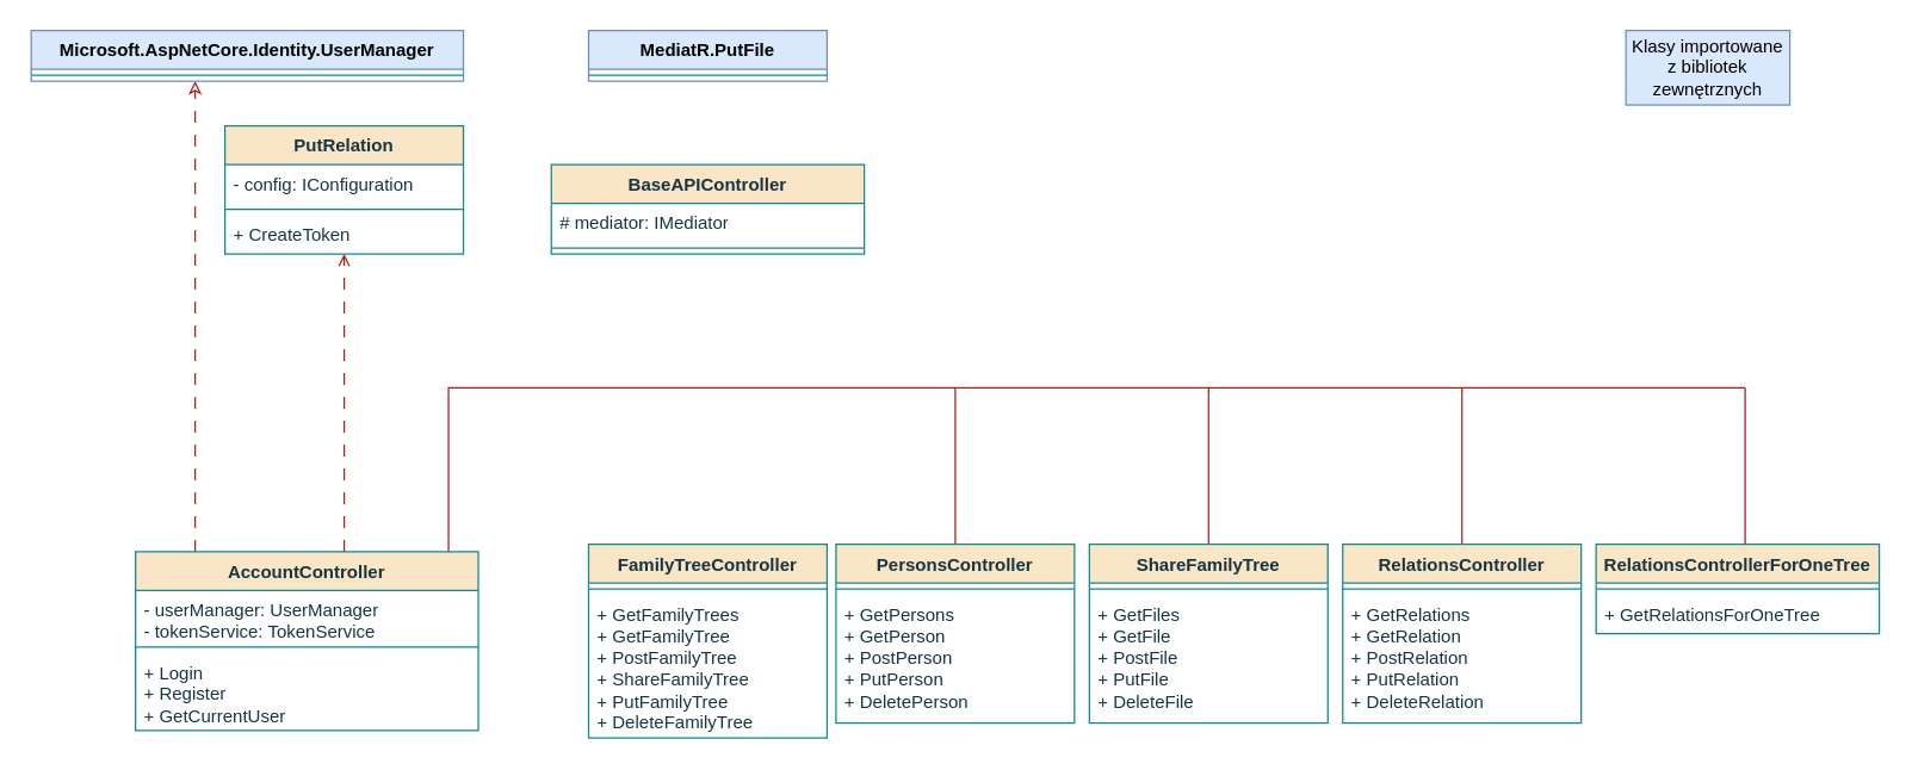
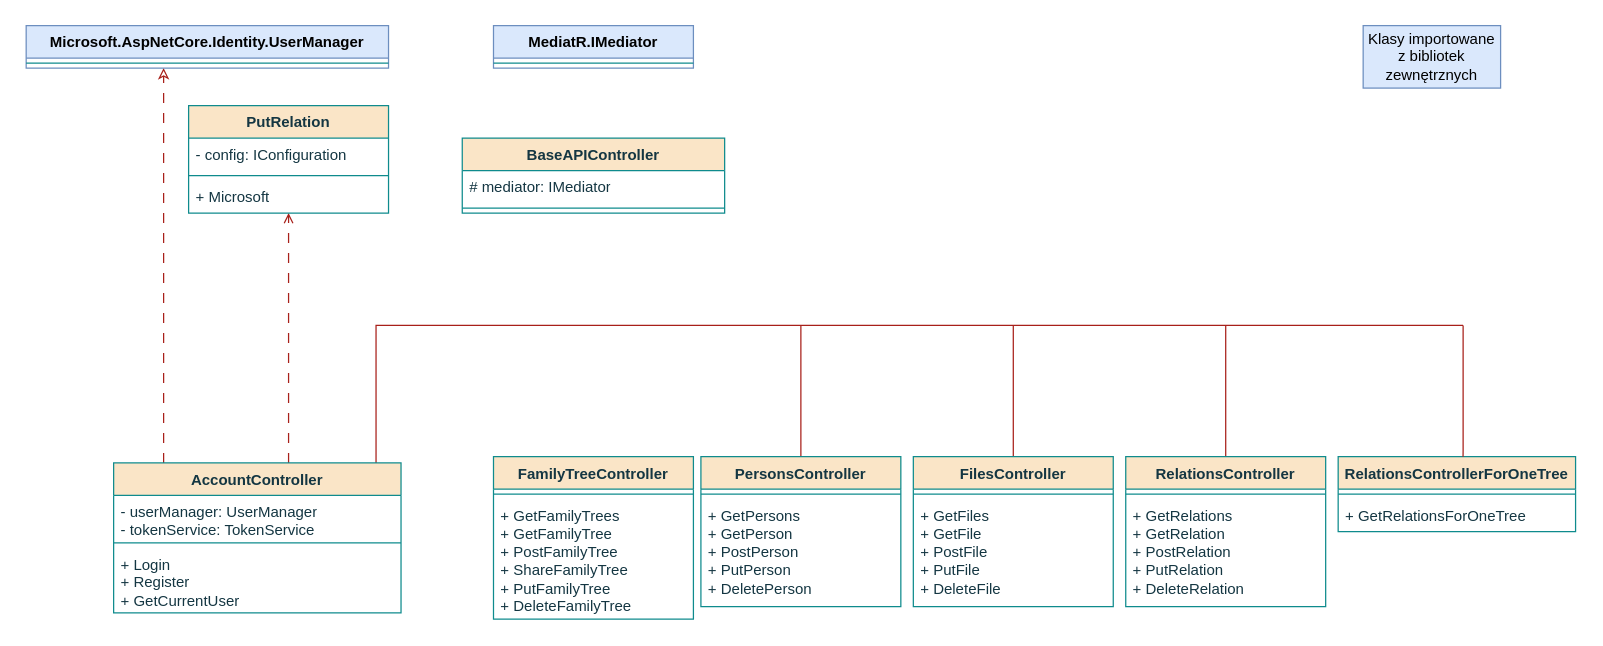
  <mxCell id="0" />
  <mxCell id="1" parent="0" />
  <mxCell id="2" value="BaseAPIController" style="swimlane;fontStyle=1;align=center;verticalAlign=top;childLayout=stackLayout;horizontal=1;startSize=26;horizontalStack=0;resizeParent=1;resizeParentMax=0;resizeLast=0;collapsible=1;marginBottom=0;whiteSpace=wrap;html=1;labelBackgroundColor=none;fillColor=#FAE5C7;strokeColor=#0F8B8D;fontColor=#143642;" vertex="1" parent="1"><mxGeometry x="369" y="110" width="210" height="60" as="geometry" /></mxCell>
  <mxCell id="3" value="# mediator: IMediator&lt;div&gt;&lt;br&gt;&lt;/div&gt;" style="text;strokeColor=none;fillColor=none;align=left;verticalAlign=top;spacingLeft=4;spacingRight=4;overflow=hidden;rotatable=0;points=[[0,0.5],[1,0.5]];portConstraint=eastwest;whiteSpace=wrap;html=1;labelBackgroundColor=none;fontColor=#143642;" vertex="1" parent="2"><mxGeometry y="26" width="210" height="26" as="geometry" /></mxCell>
  <mxCell id="4" value="" style="line;strokeWidth=1;fillColor=none;align=left;verticalAlign=middle;spacingTop=-1;spacingLeft=3;spacingRight=3;rotatable=0;labelPosition=right;points=[];portConstraint=eastwest;strokeColor=#0F8B8D;labelBackgroundColor=none;fontColor=#143642;" vertex="1" parent="2"><mxGeometry y="52" width="210" height="8" as="geometry" /></mxCell>
- <mxCell id="5" value="MediatR.PutFile" style="swimlane;fontStyle=1;align=center;verticalAlign=top;childLayout=stackLayout;horizontal=1;startSize=26;horizontalStack=0;resizeParent=1;resizeParentMax=0;resizeLast=0;collapsible=1;marginBottom=0;whiteSpace=wrap;html=1;labelBackgroundColor=none;fillColor=#dae8fc;strokeColor=#6c8ebf;" vertex="1" parent="1"><mxGeometry x="394" y="20" width="160" height="34" as="geometry" /></mxCell>
+ <mxCell id="5" value="MediatR.IMediator" style="swimlane;fontStyle=1;align=center;verticalAlign=top;childLayout=stackLayout;horizontal=1;startSize=26;horizontalStack=0;resizeParent=1;resizeParentMax=0;resizeLast=0;collapsible=1;marginBottom=0;whiteSpace=wrap;html=1;labelBackgroundColor=none;fillColor=#dae8fc;strokeColor=#6c8ebf;" vertex="1" parent="1"><mxGeometry x="394" y="20" width="160" height="34" as="geometry" /></mxCell>
  <mxCell id="6" value="" style="line;strokeWidth=1;fillColor=none;align=left;verticalAlign=middle;spacingTop=-1;spacingLeft=3;spacingRight=3;rotatable=0;labelPosition=right;points=[];portConstraint=eastwest;strokeColor=#0F8B8D;labelBackgroundColor=none;fontColor=#143642;" vertex="1" parent="5"><mxGeometry y="26" width="160" height="8" as="geometry" /></mxCell>
  <mxCell id="7" style="edgeStyle=orthogonalEdgeStyle;rounded=0;orthogonalLoop=1;jettySize=auto;html=1;dashed=1;dashPattern=8 8;endArrow=classic;endFill=0;labelBackgroundColor=none;strokeColor=#A8201A;fontColor=default;" edge="1" parent="1" source="10" target="18"><mxGeometry relative="1" as="geometry"><Array as="points"><mxPoint x="130" y="150" /><mxPoint x="130" y="150" /></Array></mxGeometry></mxCell>
  <mxCell id="8" style="edgeStyle=orthogonalEdgeStyle;rounded=0;orthogonalLoop=1;jettySize=auto;html=1;dashed=1;dashPattern=8 8;endArrow=open;endFill=0;labelBackgroundColor=none;strokeColor=#A8201A;fontColor=default;" edge="1" parent="1" source="10" target="14"><mxGeometry relative="1" as="geometry"><Array as="points"><mxPoint x="230" y="320" /><mxPoint x="230" y="320" /></Array></mxGeometry></mxCell>
  <mxCell id="9" style="edgeStyle=orthogonalEdgeStyle;rounded=0;orthogonalLoop=1;jettySize=auto;html=1;endArrow=none;startFill=0;labelBackgroundColor=none;strokeColor=#A8201A;fontColor=default;" edge="1" parent="1"><mxGeometry relative="1" as="geometry"><mxPoint x="1170" y="260" as="targetPoint" /><mxPoint x="300" y="370" as="sourcePoint" /><Array as="points"><mxPoint x="300" y="260" /><mxPoint x="1050" y="260" /></Array></mxGeometry></mxCell>
  <mxCell id="10" value="AccountController" style="swimlane;fontStyle=1;align=center;verticalAlign=top;childLayout=stackLayout;horizontal=1;startSize=26;horizontalStack=0;resizeParent=1;resizeParentMax=0;resizeLast=0;collapsible=1;marginBottom=0;whiteSpace=wrap;html=1;labelBackgroundColor=none;fillColor=#FAE5C7;strokeColor=#0F8B8D;fontColor=#143642;" vertex="1" parent="1"><mxGeometry x="90" y="370" width="230" height="120" as="geometry" /></mxCell>
  <mxCell id="11" value="- userManager: UserManager&lt;div&gt;- tokenService: TokenService&lt;/div&gt;" style="text;strokeColor=none;fillColor=none;align=left;verticalAlign=top;spacingLeft=4;spacingRight=4;overflow=hidden;rotatable=0;points=[[0,0.5],[1,0.5]];portConstraint=eastwest;whiteSpace=wrap;html=1;labelBackgroundColor=none;fontColor=#143642;" vertex="1" parent="10"><mxGeometry y="26" width="230" height="34" as="geometry" /></mxCell>
  <mxCell id="12" value="" style="line;strokeWidth=1;fillColor=none;align=left;verticalAlign=middle;spacingTop=-1;spacingLeft=3;spacingRight=3;rotatable=0;labelPosition=right;points=[];portConstraint=eastwest;strokeColor=#0F8B8D;labelBackgroundColor=none;fontColor=#143642;" vertex="1" parent="10"><mxGeometry y="60" width="230" height="8" as="geometry" /></mxCell>
  <mxCell id="13" value="+ Login&lt;div&gt;+ Register&lt;/div&gt;&lt;div&gt;+ GetCurrentUser&lt;/div&gt;" style="text;strokeColor=none;fillColor=none;align=left;verticalAlign=top;spacingLeft=4;spacingRight=4;overflow=hidden;rotatable=0;points=[[0,0.5],[1,0.5]];portConstraint=eastwest;whiteSpace=wrap;html=1;labelBackgroundColor=none;fontColor=#143642;" vertex="1" parent="10"><mxGeometry y="68" width="230" height="52" as="geometry" /></mxCell>
  <mxCell id="14" value="PutRelation" style="swimlane;fontStyle=1;align=center;verticalAlign=top;childLayout=stackLayout;horizontal=1;startSize=26;horizontalStack=0;resizeParent=1;resizeParentMax=0;resizeLast=0;collapsible=1;marginBottom=0;whiteSpace=wrap;html=1;labelBackgroundColor=none;fillColor=#FAE5C7;strokeColor=#0F8B8D;fontColor=#143642;" vertex="1" parent="1"><mxGeometry x="150" y="84" width="160" height="86" as="geometry" /></mxCell>
  <mxCell id="15" value="- config: IConfiguration" style="text;strokeColor=none;fillColor=none;align=left;verticalAlign=top;spacingLeft=4;spacingRight=4;overflow=hidden;rotatable=0;points=[[0,0.5],[1,0.5]];portConstraint=eastwest;whiteSpace=wrap;html=1;labelBackgroundColor=none;fontColor=#143642;" vertex="1" parent="14"><mxGeometry y="26" width="160" height="26" as="geometry" /></mxCell>
  <mxCell id="16" value="" style="line;strokeWidth=1;fillColor=none;align=left;verticalAlign=middle;spacingTop=-1;spacingLeft=3;spacingRight=3;rotatable=0;labelPosition=right;points=[];portConstraint=eastwest;strokeColor=#0F8B8D;labelBackgroundColor=none;fontColor=#143642;" vertex="1" parent="14"><mxGeometry y="52" width="160" height="8" as="geometry" /></mxCell>
- <mxCell id="17" value="+ CreateToken" style="text;strokeColor=none;fillColor=none;align=left;verticalAlign=top;spacingLeft=4;spacingRight=4;overflow=hidden;rotatable=0;points=[[0,0.5],[1,0.5]];portConstraint=eastwest;whiteSpace=wrap;html=1;labelBackgroundColor=none;fontColor=#143642;" vertex="1" parent="14"><mxGeometry y="60" width="160" height="26" as="geometry" /></mxCell>
+ <mxCell id="17" value="+ Microsoft" style="text;strokeColor=none;fillColor=none;align=left;verticalAlign=top;spacingLeft=4;spacingRight=4;overflow=hidden;rotatable=0;points=[[0,0.5],[1,0.5]];portConstraint=eastwest;whiteSpace=wrap;html=1;labelBackgroundColor=none;fontColor=#143642;" vertex="1" parent="14"><mxGeometry y="60" width="160" height="26" as="geometry" /></mxCell>
  <mxCell id="18" value="Microsoft.AspNetCore.Identity.UserManager" style="swimlane;fontStyle=1;align=center;verticalAlign=top;childLayout=stackLayout;horizontal=1;startSize=26;horizontalStack=0;resizeParent=1;resizeParentMax=0;resizeLast=0;collapsible=1;marginBottom=0;whiteSpace=wrap;html=1;labelBackgroundColor=none;fillColor=#dae8fc;strokeColor=#6c8ebf;" vertex="1" parent="1"><mxGeometry x="20" y="20" width="290" height="34" as="geometry" /></mxCell>
  <mxCell id="19" value="" style="line;strokeWidth=1;fillColor=none;align=left;verticalAlign=middle;spacingTop=-1;spacingLeft=3;spacingRight=3;rotatable=0;labelPosition=right;points=[];portConstraint=eastwest;strokeColor=#0F8B8D;labelBackgroundColor=none;fontColor=#143642;" vertex="1" parent="18"><mxGeometry y="26" width="290" height="8" as="geometry" /></mxCell>
  <mxCell id="20" value="FamilyTreeController" style="swimlane;fontStyle=1;align=center;verticalAlign=top;childLayout=stackLayout;horizontal=1;startSize=26;horizontalStack=0;resizeParent=1;resizeParentMax=0;resizeLast=0;collapsible=1;marginBottom=0;whiteSpace=wrap;html=1;labelBackgroundColor=none;fillColor=#FAE5C7;strokeColor=#0F8B8D;fontColor=#143642;" vertex="1" parent="1"><mxGeometry x="394" y="365" width="160" height="130" as="geometry" /></mxCell>
  <mxCell id="21" value="" style="line;strokeWidth=1;fillColor=none;align=left;verticalAlign=middle;spacingTop=-1;spacingLeft=3;spacingRight=3;rotatable=0;labelPosition=right;points=[];portConstraint=eastwest;strokeColor=#0F8B8D;labelBackgroundColor=none;fontColor=#143642;" vertex="1" parent="20"><mxGeometry y="26" width="160" height="8" as="geometry" /></mxCell>
  <mxCell id="22" value="+ GetFamilyTrees&lt;div&gt;+ GetFamilyTree&lt;/div&gt;&lt;div&gt;+ PostFamilyTree&lt;/div&gt;&lt;div&gt;+ ShareFamilyTree&lt;/div&gt;&lt;div&gt;+ PutFamilyTree&lt;/div&gt;&lt;div&gt;+ DeleteFamilyTree&lt;/div&gt;" style="text;strokeColor=none;fillColor=none;align=left;verticalAlign=top;spacingLeft=4;spacingRight=4;overflow=hidden;rotatable=0;points=[[0,0.5],[1,0.5]];portConstraint=eastwest;whiteSpace=wrap;html=1;labelBackgroundColor=none;fontColor=#143642;" vertex="1" parent="20"><mxGeometry y="34" width="160" height="96" as="geometry" /></mxCell>
  <mxCell id="23" style="edgeStyle=orthogonalEdgeStyle;rounded=0;orthogonalLoop=1;jettySize=auto;html=1;endArrow=none;startFill=0;labelBackgroundColor=none;strokeColor=#A8201A;fontColor=default;" edge="1" parent="1" source="24"><mxGeometry relative="1" as="geometry"><mxPoint x="640" y="260" as="targetPoint" /></mxGeometry></mxCell>
  <mxCell id="24" value="PersonsController" style="swimlane;fontStyle=1;align=center;verticalAlign=top;childLayout=stackLayout;horizontal=1;startSize=26;horizontalStack=0;resizeParent=1;resizeParentMax=0;resizeLast=0;collapsible=1;marginBottom=0;whiteSpace=wrap;html=1;labelBackgroundColor=none;fillColor=#FAE5C7;strokeColor=#0F8B8D;fontColor=#143642;" vertex="1" parent="1"><mxGeometry x="560" y="365" width="160" height="120" as="geometry" /></mxCell>
  <mxCell id="25" value="" style="line;strokeWidth=1;fillColor=none;align=left;verticalAlign=middle;spacingTop=-1;spacingLeft=3;spacingRight=3;rotatable=0;labelPosition=right;points=[];portConstraint=eastwest;strokeColor=#0F8B8D;labelBackgroundColor=none;fontColor=#143642;" vertex="1" parent="24"><mxGeometry y="26" width="160" height="8" as="geometry" /></mxCell>
  <mxCell id="26" value="+ GetPersons&lt;div&gt;+ GetPerson&lt;/div&gt;&lt;div&gt;+ PostPerson&lt;/div&gt;&lt;div&gt;+ PutPerson&lt;/div&gt;&lt;div&gt;+ DeletePerson&lt;/div&gt;" style="text;strokeColor=none;fillColor=none;align=left;verticalAlign=top;spacingLeft=4;spacingRight=4;overflow=hidden;rotatable=0;points=[[0,0.5],[1,0.5]];portConstraint=eastwest;whiteSpace=wrap;html=1;labelBackgroundColor=none;fontColor=#143642;" vertex="1" parent="24"><mxGeometry y="34" width="160" height="86" as="geometry" /></mxCell>
  <mxCell id="27" style="edgeStyle=orthogonalEdgeStyle;rounded=0;orthogonalLoop=1;jettySize=auto;html=1;endArrow=none;startFill=0;labelBackgroundColor=none;strokeColor=#A8201A;fontColor=default;" edge="1" parent="1" source="28"><mxGeometry relative="1" as="geometry"><mxPoint x="810" y="260" as="targetPoint" /></mxGeometry></mxCell>
- <mxCell id="28" value="ShareFamilyTree" style="swimlane;fontStyle=1;align=center;verticalAlign=top;childLayout=stackLayout;horizontal=1;startSize=26;horizontalStack=0;resizeParent=1;resizeParentMax=0;resizeLast=0;collapsible=1;marginBottom=0;whiteSpace=wrap;html=1;labelBackgroundColor=none;fillColor=#FAE5C7;strokeColor=#0F8B8D;fontColor=#143642;" vertex="1" parent="1"><mxGeometry x="730" y="365" width="160" height="120" as="geometry" /></mxCell>
+ <mxCell id="28" value="FilesController" style="swimlane;fontStyle=1;align=center;verticalAlign=top;childLayout=stackLayout;horizontal=1;startSize=26;horizontalStack=0;resizeParent=1;resizeParentMax=0;resizeLast=0;collapsible=1;marginBottom=0;whiteSpace=wrap;html=1;labelBackgroundColor=none;fillColor=#FAE5C7;strokeColor=#0F8B8D;fontColor=#143642;" vertex="1" parent="1"><mxGeometry x="730" y="365" width="160" height="120" as="geometry" /></mxCell>
  <mxCell id="29" value="" style="line;strokeWidth=1;fillColor=none;align=left;verticalAlign=middle;spacingTop=-1;spacingLeft=3;spacingRight=3;rotatable=0;labelPosition=right;points=[];portConstraint=eastwest;strokeColor=#0F8B8D;labelBackgroundColor=none;fontColor=#143642;" vertex="1" parent="28"><mxGeometry y="26" width="160" height="8" as="geometry" /></mxCell>
  <mxCell id="30" value="+ GetFiles&lt;div&gt;+ GetFile&lt;/div&gt;&lt;div&gt;+ PostFile&lt;/div&gt;&lt;div&gt;+ PutFile&lt;/div&gt;&lt;div&gt;+ DeleteFile&lt;/div&gt;" style="text;strokeColor=none;fillColor=none;align=left;verticalAlign=top;spacingLeft=4;spacingRight=4;overflow=hidden;rotatable=0;points=[[0,0.5],[1,0.5]];portConstraint=eastwest;whiteSpace=wrap;html=1;labelBackgroundColor=none;fontColor=#143642;" vertex="1" parent="28"><mxGeometry y="34" width="160" height="86" as="geometry" /></mxCell>
  <mxCell id="31" style="edgeStyle=orthogonalEdgeStyle;rounded=0;orthogonalLoop=1;jettySize=auto;html=1;endArrow=none;startFill=0;labelBackgroundColor=none;strokeColor=#A8201A;fontColor=default;" edge="1" parent="1" source="32"><mxGeometry relative="1" as="geometry"><mxPoint x="980" y="260" as="targetPoint" /></mxGeometry></mxCell>
  <mxCell id="32" value="RelationsController" style="swimlane;fontStyle=1;align=center;verticalAlign=top;childLayout=stackLayout;horizontal=1;startSize=26;horizontalStack=0;resizeParent=1;resizeParentMax=0;resizeLast=0;collapsible=1;marginBottom=0;whiteSpace=wrap;html=1;labelBackgroundColor=none;fillColor=#FAE5C7;strokeColor=#0F8B8D;fontColor=#143642;" vertex="1" parent="1"><mxGeometry x="900" y="365" width="160" height="120" as="geometry" /></mxCell>
  <mxCell id="33" value="" style="line;strokeWidth=1;fillColor=none;align=left;verticalAlign=middle;spacingTop=-1;spacingLeft=3;spacingRight=3;rotatable=0;labelPosition=right;points=[];portConstraint=eastwest;strokeColor=#0F8B8D;labelBackgroundColor=none;fontColor=#143642;" vertex="1" parent="32"><mxGeometry y="26" width="160" height="8" as="geometry" /></mxCell>
  <mxCell id="34" value="+ GetRelations&lt;div&gt;+ GetRelation&lt;/div&gt;&lt;div&gt;+ PostRelation&lt;/div&gt;&lt;div&gt;+ PutRelation&lt;/div&gt;&lt;div&gt;+ DeleteRelation&lt;/div&gt;" style="text;strokeColor=none;fillColor=none;align=left;verticalAlign=top;spacingLeft=4;spacingRight=4;overflow=hidden;rotatable=0;points=[[0,0.5],[1,0.5]];portConstraint=eastwest;whiteSpace=wrap;html=1;labelBackgroundColor=none;fontColor=#143642;" vertex="1" parent="32"><mxGeometry y="34" width="160" height="86" as="geometry" /></mxCell>
  <mxCell id="35" value="RelationsControllerForOneTree" style="swimlane;fontStyle=1;align=center;verticalAlign=top;childLayout=stackLayout;horizontal=1;startSize=26;horizontalStack=0;resizeParent=1;resizeParentMax=0;resizeLast=0;collapsible=1;marginBottom=0;whiteSpace=wrap;html=1;labelBackgroundColor=none;fillColor=#FAE5C7;strokeColor=#0F8B8D;fontColor=#143642;" vertex="1" parent="1"><mxGeometry x="1070" y="365" width="190" height="60" as="geometry" /></mxCell>
  <mxCell id="36" value="" style="line;strokeWidth=1;fillColor=none;align=left;verticalAlign=middle;spacingTop=-1;spacingLeft=3;spacingRight=3;rotatable=0;labelPosition=right;points=[];portConstraint=eastwest;strokeColor=#0F8B8D;labelBackgroundColor=none;fontColor=#143642;" vertex="1" parent="35"><mxGeometry y="26" width="190" height="8" as="geometry" /></mxCell>
  <mxCell id="37" value="+ GetRelationsForOneTree" style="text;strokeColor=none;fillColor=none;align=left;verticalAlign=top;spacingLeft=4;spacingRight=4;overflow=hidden;rotatable=0;points=[[0,0.5],[1,0.5]];portConstraint=eastwest;whiteSpace=wrap;html=1;labelBackgroundColor=none;fontColor=#143642;" vertex="1" parent="35"><mxGeometry y="34" width="190" height="26" as="geometry" /></mxCell>
  <mxCell id="38" style="rounded=0;orthogonalLoop=1;jettySize=auto;html=1;endArrow=none;startFill=0;exitX=0.526;exitY=0;exitDx=0;exitDy=0;exitPerimeter=0;labelBackgroundColor=none;strokeColor=#A8201A;fontColor=default;" edge="1" parent="1" source="35"><mxGeometry relative="1" as="geometry"><mxPoint x="1170" y="260" as="targetPoint" /><Array as="points"><mxPoint x="1170" y="360" /><mxPoint x="1170" y="300" /></Array></mxGeometry></mxCell>
  <mxCell id="39" value="Klasy importowane z bibliotek zewnętrznych" style="html=1;whiteSpace=wrap;strokeColor=#6c8ebf;fillColor=#dae8fc;" vertex="1" parent="1"><mxGeometry x="1090" y="20" width="110" height="50" as="geometry" /></mxCell>
